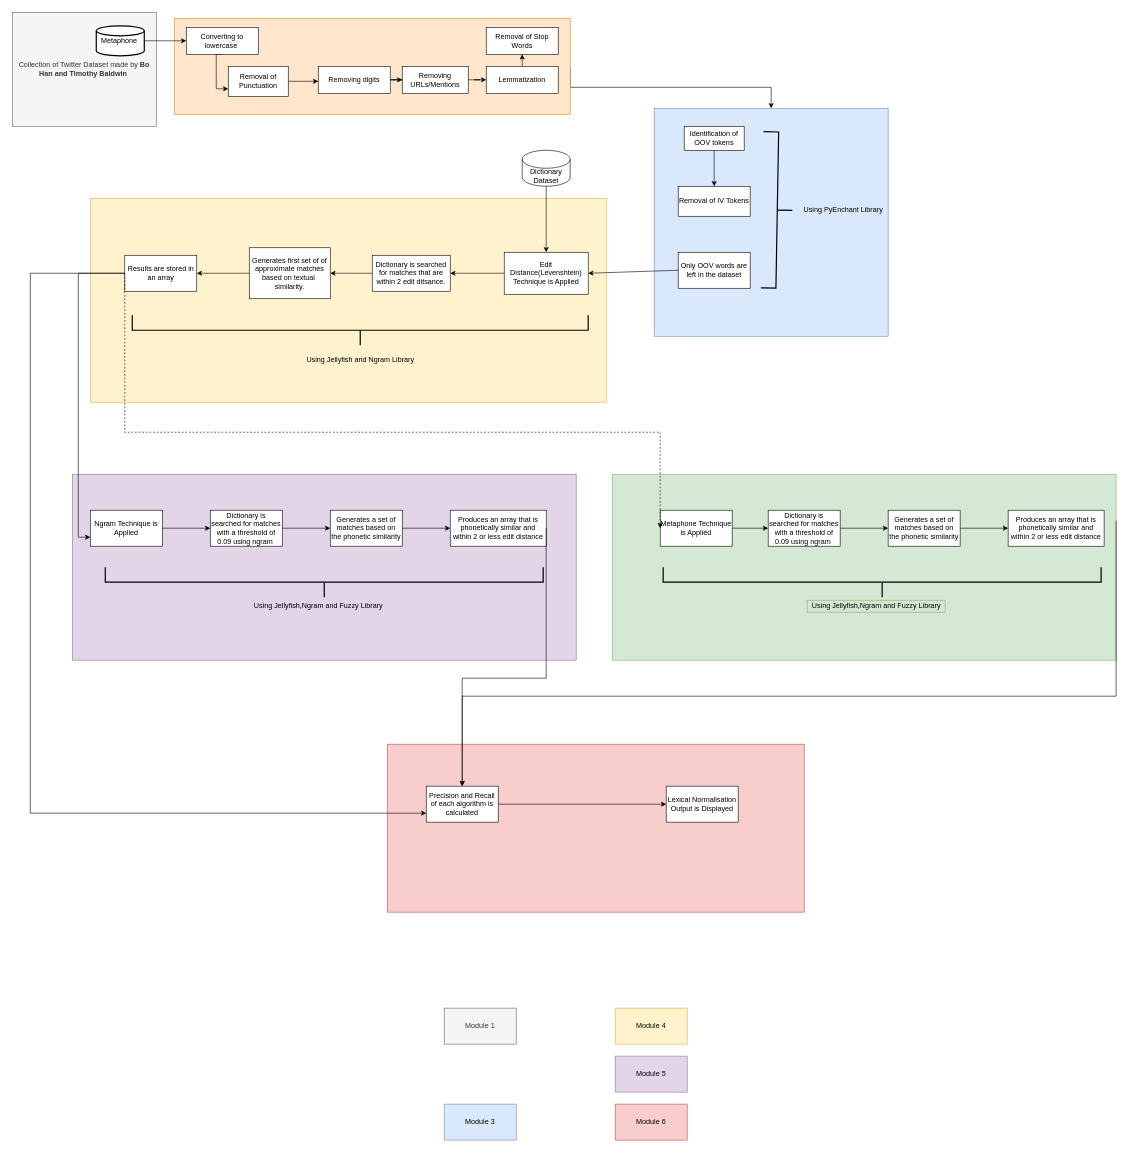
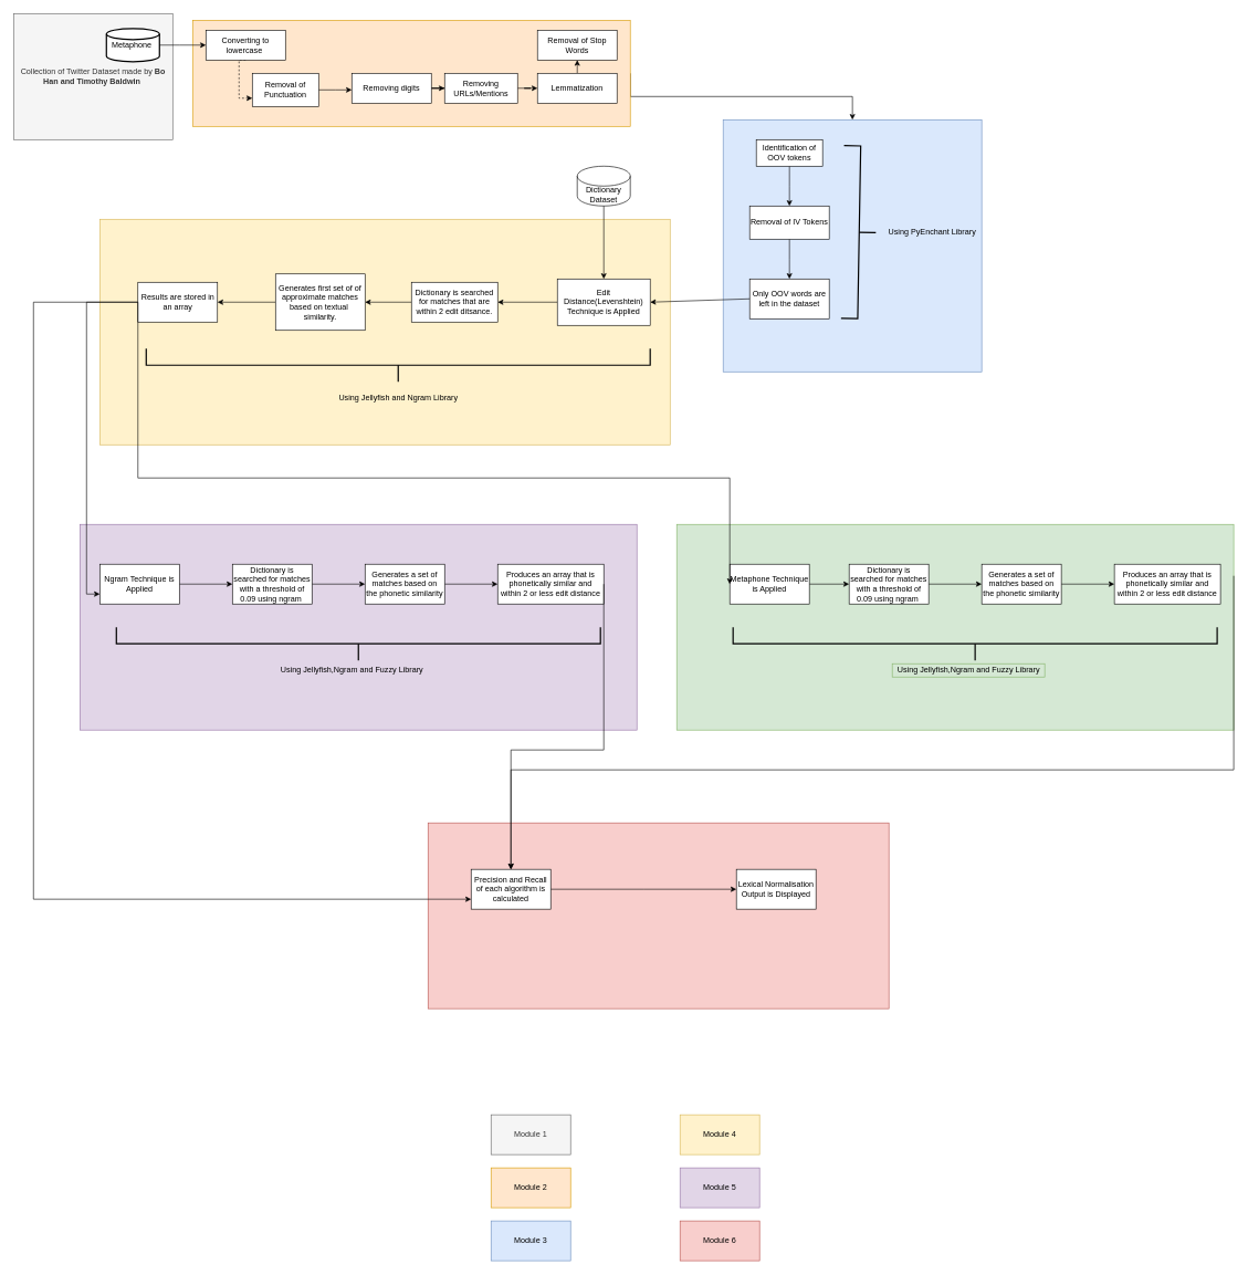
  <mxCell id="0" />
  <mxCell id="1" parent="0" />
  <mxCell id="2" value="Collection of Twitter Dataset made by &lt;b&gt;Bo Han and Timothy Baldwin&amp;nbsp;&lt;/b&gt;" style="rounded=0;whiteSpace=wrap;html=1;strokeColor=#666666;strokeWidth=1;fillColor=#f5f5f5;fontColor=#333333;" vertex="1" parent="1"><mxGeometry x="20" y="20" width="240" height="190" as="geometry" /></mxCell>
  <mxCell id="3" value="Metaphone&amp;nbsp;" style="strokeWidth=2;html=1;shape=mxgraph.flowchart.database;whiteSpace=wrap;" parent="1" vertex="1"><mxGeometry x="160" y="42.5" width="80" height="50" as="geometry" /></mxCell>
  <mxCell id="4" style="edgeStyle=elbowEdgeStyle;rounded=0;orthogonalLoop=1;jettySize=auto;html=1;exitX=1;exitY=0.5;exitDx=0;exitDy=0;entryX=0.5;entryY=0;entryDx=0;entryDy=0;elbow=vertical;" edge="1" parent="1" source="5" target="18"><mxGeometry relative="1" as="geometry" /></mxCell>
  <mxCell id="5" value="" style="rounded=0;whiteSpace=wrap;html=1;fillColor=#ffe6cc;strokeColor=#d79b00;" parent="1" vertex="1"><mxGeometry x="290" y="30" width="660" height="160" as="geometry" /></mxCell>
  <mxCell id="6" style="edgeStyle=orthogonalEdgeStyle;rounded=0;orthogonalLoop=1;jettySize=auto;html=1;entryX=0;entryY=0.5;entryDx=0;entryDy=0;" parent="1" source="3" target="8" edge="1"><mxGeometry relative="1" as="geometry"><Array as="points"><mxPoint x="270" y="68" /></Array></mxGeometry></mxCell>
- <mxCell id="7" style="edgeStyle=elbowEdgeStyle;rounded=0;orthogonalLoop=1;jettySize=auto;html=1;exitX=0.5;exitY=1;exitDx=0;exitDy=0;entryX=0;entryY=0.75;entryDx=0;entryDy=0;" edge="1" parent="1" source="8" target="17"><mxGeometry relative="1" as="geometry"><Array as="points"><mxPoint x="360" y="110" /></Array></mxGeometry></mxCell>
+ <mxCell id="7" style="edgeStyle=elbowEdgeStyle;rounded=0;orthogonalLoop=1;jettySize=auto;html=1;exitX=0.5;exitY=1;exitDx=0;exitDy=0;entryX=0;entryY=0.75;entryDx=0;entryDy=0;dashed=1;" edge="1" parent="1" source="8" target="17"><mxGeometry relative="1" as="geometry"><Array as="points"><mxPoint x="360" y="110" /></Array></mxGeometry></mxCell>
  <mxCell id="8" value="Converting to lowercase&amp;nbsp;" style="rounded=0;whiteSpace=wrap;html=1;" parent="1" vertex="1"><mxGeometry x="310" y="45" width="120" height="45" as="geometry" /></mxCell>
  <mxCell id="9" style="edgeStyle=orthogonalEdgeStyle;rounded=0;orthogonalLoop=1;jettySize=auto;html=1;" parent="1" source="10" target="12" edge="1"><mxGeometry relative="1" as="geometry" /></mxCell>
  <mxCell id="10" value="Removing digits" style="rounded=0;whiteSpace=wrap;html=1;" parent="1" vertex="1"><mxGeometry x="530" y="110" width="120" height="45" as="geometry" /></mxCell>
  <mxCell id="11" style="edgeStyle=orthogonalEdgeStyle;rounded=0;orthogonalLoop=1;jettySize=auto;html=1;entryX=0;entryY=0.5;entryDx=0;entryDy=0;" parent="1" source="12" target="14" edge="1"><mxGeometry relative="1" as="geometry" /></mxCell>
  <mxCell id="12" value="Removing URLs/Mentions" style="rounded=0;whiteSpace=wrap;html=1;" parent="1" vertex="1"><mxGeometry x="670" y="110" width="110" height="45" as="geometry" /></mxCell>
  <mxCell id="13" style="edgeStyle=orthogonalEdgeStyle;rounded=0;orthogonalLoop=1;jettySize=auto;html=1;" parent="1" source="14" target="15" edge="1"><mxGeometry relative="1" as="geometry"><Array as="points"><mxPoint x="870" y="133" /></Array></mxGeometry></mxCell>
  <mxCell id="14" value="Lemmatization" style="rounded=0;whiteSpace=wrap;html=1;" parent="1" vertex="1"><mxGeometry x="810" y="110" width="120" height="45" as="geometry" /></mxCell>
  <mxCell id="15" value="Removal of Stop Words" style="rounded=0;whiteSpace=wrap;html=1;" parent="1" vertex="1"><mxGeometry x="810" y="45" width="120" height="45" as="geometry" /></mxCell>
  <mxCell id="16" style="edgeStyle=orthogonalEdgeStyle;rounded=0;orthogonalLoop=1;jettySize=auto;html=1;exitX=1;exitY=0.5;exitDx=0;exitDy=0;" edge="1" parent="1" source="17"><mxGeometry relative="1" as="geometry"><mxPoint x="530" y="135" as="targetPoint" /></mxGeometry></mxCell>
  <mxCell id="17" value="Removal of Punctuation" style="rounded=0;whiteSpace=wrap;html=1;" vertex="1" parent="1"><mxGeometry x="380" y="110" width="100" height="50" as="geometry" /></mxCell>
  <mxCell id="18" value="" style="rounded=0;whiteSpace=wrap;html=1;align=right;fillColor=#dae8fc;strokeColor=#6c8ebf;" vertex="1" parent="1"><mxGeometry x="1090" y="180" width="390" height="380" as="geometry" /></mxCell>
  <mxCell id="19" value="" style="edgeStyle=elbowEdgeStyle;rounded=0;orthogonalLoop=1;jettySize=auto;html=1;" edge="1" parent="1" source="20" target="23"><mxGeometry relative="1" as="geometry" /></mxCell>
  <mxCell id="20" value="Identification of OOV tokens" style="rounded=0;whiteSpace=wrap;html=1;" vertex="1" parent="1"><mxGeometry x="1140" y="210" width="100" height="40" as="geometry" /></mxCell>
  <mxCell id="21" style="edgeStyle=elbowEdgeStyle;rounded=0;orthogonalLoop=1;jettySize=auto;html=1;exitX=1;exitY=1;exitDx=0;exitDy=0;" edge="1" parent="1" source="18" target="18"><mxGeometry relative="1" as="geometry" /></mxCell>
+ <mxCell id="22" value="" style="edgeStyle=elbowEdgeStyle;rounded=0;orthogonalLoop=1;jettySize=auto;html=1;" edge="1" parent="1" source="23" target="24"><mxGeometry relative="1" as="geometry" /></mxCell>
  <mxCell id="23" value="Removal of IV Tokens" style="whiteSpace=wrap;html=1;rounded=0;" vertex="1" parent="1"><mxGeometry x="1130" y="310" width="120" height="50" as="geometry" /></mxCell>
  <mxCell id="24" value="Only OOV words are left in the dataset" style="whiteSpace=wrap;html=1;rounded=0;" vertex="1" parent="1"><mxGeometry x="1130" y="420" width="120" height="60" as="geometry" /></mxCell>
  <mxCell id="25" value="" style="strokeWidth=2;html=1;shape=mxgraph.flowchart.annotation_2;align=left;labelPosition=right;pointerEvents=1;rotation=-179;" vertex="1" parent="1"><mxGeometry x="1270.09" y="219.48" width="50.24" height="260.26" as="geometry" /></mxCell>
  <mxCell id="26" value="Using PyEnchant Library" style="text;html=1;align=center;verticalAlign=middle;resizable=0;points=[];autosize=1;strokeColor=none;fillColor=none;" vertex="1" parent="1"><mxGeometry x="1330" y="340" width="150" height="20" as="geometry" /></mxCell>
  <mxCell id="27" value="" style="rounded=0;whiteSpace=wrap;html=1;fillColor=#fff2cc;strokeColor=#d6b656;" vertex="1" parent="1"><mxGeometry x="150" y="330" width="860.09" height="340" as="geometry" /></mxCell>
  <mxCell id="28" style="edgeStyle=none;rounded=0;orthogonalLoop=1;jettySize=auto;html=1;exitX=0.5;exitY=1;exitDx=0;exitDy=0;exitPerimeter=0;elbow=vertical;" edge="1" parent="1" target="31"><mxGeometry relative="1" as="geometry"><mxPoint x="910" y="280" as="sourcePoint" /></mxGeometry></mxCell>
  <mxCell id="29" value="Dictionary Dataset" style="shape=cylinder3;whiteSpace=wrap;html=1;boundedLbl=1;backgroundOutline=1;size=15;" vertex="1" parent="1"><mxGeometry x="870" y="250" width="80" height="60" as="geometry" /></mxCell>
  <mxCell id="30" value="" style="edgeStyle=none;rounded=0;orthogonalLoop=1;jettySize=auto;html=1;elbow=vertical;" edge="1" parent="1" source="31" target="33"><mxGeometry relative="1" as="geometry" /></mxCell>
  <mxCell id="31" value="Edit Distance(Levenshtein) Technique is Applied" style="rounded=0;whiteSpace=wrap;html=1;" vertex="1" parent="1"><mxGeometry x="840" y="420" width="140" height="70" as="geometry" /></mxCell>
  <mxCell id="32" value="" style="edgeStyle=none;rounded=0;orthogonalLoop=1;jettySize=auto;html=1;elbow=vertical;" edge="1" parent="1" source="33" target="35"><mxGeometry relative="1" as="geometry" /></mxCell>
  <mxCell id="33" value="Dictionary is searched for matches that are within 2 edit ditsance." style="whiteSpace=wrap;html=1;rounded=0;" vertex="1" parent="1"><mxGeometry x="620" y="425" width="130" height="60" as="geometry" /></mxCell>
  <mxCell id="34" value="" style="edgeStyle=none;rounded=0;orthogonalLoop=1;jettySize=auto;html=1;elbow=vertical;" edge="1" parent="1" source="35" target="36"><mxGeometry relative="1" as="geometry" /></mxCell>
  <mxCell id="35" value="Generates first set of of approximate matches based on textual&amp;nbsp; similarity." style="whiteSpace=wrap;html=1;rounded=0;" vertex="1" parent="1"><mxGeometry x="415" y="412.5" width="135" height="85" as="geometry" /></mxCell>
  <mxCell id="36" value="Results are stored in an array" style="rounded=0;whiteSpace=wrap;html=1;" vertex="1" parent="1"><mxGeometry x="207.5" y="425" width="120" height="60" as="geometry" /></mxCell>
  <mxCell id="37" value="" style="strokeWidth=2;html=1;shape=mxgraph.flowchart.annotation_2;align=left;labelPosition=right;pointerEvents=1;rotation=-90;" vertex="1" parent="1"><mxGeometry x="575" y="170" width="50" height="760" as="geometry" /></mxCell>
  <mxCell id="38" value="Using Jellyfish and Ngram Library" style="text;html=1;align=center;verticalAlign=middle;resizable=0;points=[];autosize=1;strokeColor=none;fillColor=none;" vertex="1" parent="1"><mxGeometry x="505" y="590" width="190" height="20" as="geometry" /></mxCell>
  <mxCell id="39" style="edgeStyle=none;rounded=0;orthogonalLoop=1;jettySize=auto;html=1;exitX=0;exitY=0.5;exitDx=0;exitDy=0;entryX=1;entryY=0.5;entryDx=0;entryDy=0;elbow=vertical;" edge="1" parent="1" source="24" target="31"><mxGeometry relative="1" as="geometry" /></mxCell>
  <mxCell id="40" value="" style="rounded=0;whiteSpace=wrap;html=1;strokeWidth=1;fillColor=#e1d5e7;strokeColor=#9673a6;" vertex="1" parent="1"><mxGeometry x="120" y="790" width="840" height="310" as="geometry" /></mxCell>
  <mxCell id="41" value="" style="edgeStyle=orthogonalEdgeStyle;rounded=0;orthogonalLoop=1;jettySize=auto;html=1;elbow=vertical;" edge="1" parent="1" source="42" target="45"><mxGeometry relative="1" as="geometry" /></mxCell>
  <mxCell id="42" value="Ngram Technique is Applied" style="rounded=0;whiteSpace=wrap;html=1;strokeWidth=1;" vertex="1" parent="1"><mxGeometry x="150" y="850" width="120" height="60" as="geometry" /></mxCell>
  <mxCell id="43" style="edgeStyle=orthogonalEdgeStyle;rounded=0;orthogonalLoop=1;jettySize=auto;html=1;exitX=0;exitY=0.5;exitDx=0;exitDy=0;entryX=0;entryY=0.75;entryDx=0;entryDy=0;elbow=vertical;" edge="1" parent="1" source="36" target="42"><mxGeometry relative="1" as="geometry" /></mxCell>
  <mxCell id="44" value="" style="edgeStyle=orthogonalEdgeStyle;rounded=0;orthogonalLoop=1;jettySize=auto;html=1;elbow=vertical;" edge="1" parent="1" source="45" target="47"><mxGeometry relative="1" as="geometry" /></mxCell>
  <mxCell id="45" value="Dictionary is searched for matches with a threshold of 0.09 using ngram&amp;nbsp;" style="rounded=0;whiteSpace=wrap;html=1;strokeWidth=1;" vertex="1" parent="1"><mxGeometry x="350" y="850" width="120" height="60" as="geometry" /></mxCell>
  <mxCell id="46" value="" style="edgeStyle=orthogonalEdgeStyle;rounded=0;orthogonalLoop=1;jettySize=auto;html=1;elbow=vertical;" edge="1" parent="1" source="47" target="48"><mxGeometry relative="1" as="geometry" /></mxCell>
  <mxCell id="47" value="Generates a set of matches based on the phonetic similarity" style="whiteSpace=wrap;html=1;rounded=0;strokeWidth=1;" vertex="1" parent="1"><mxGeometry x="550" y="850" width="120" height="60" as="geometry" /></mxCell>
  <mxCell id="48" value="Produces an array that is phonetically similar and within 2 or less edit distance" style="whiteSpace=wrap;html=1;rounded=0;strokeWidth=1;" vertex="1" parent="1"><mxGeometry x="750" y="850" width="160" height="60" as="geometry" /></mxCell>
  <mxCell id="49" value="" style="strokeWidth=2;html=1;shape=mxgraph.flowchart.annotation_2;align=left;labelPosition=right;pointerEvents=1;rotation=-90;" vertex="1" parent="1"><mxGeometry x="515" y="605" width="50" height="730" as="geometry" /></mxCell>
  <mxCell id="50" value="Using Jellyfish,Ngram and Fuzzy Library" style="text;html=1;align=center;verticalAlign=middle;resizable=0;points=[];autosize=1;strokeColor=none;fillColor=none;" vertex="1" parent="1"><mxGeometry x="415" y="1000" width="230" height="20" as="geometry" /></mxCell>
  <mxCell id="51" value="" style="rounded=0;whiteSpace=wrap;html=1;strokeWidth=1;fillColor=#d5e8d4;strokeColor=#82b366;" vertex="1" parent="1"><mxGeometry x="1020" y="790" width="840" height="310" as="geometry" /></mxCell>
  <mxCell id="52" value="" style="edgeStyle=orthogonalEdgeStyle;rounded=0;orthogonalLoop=1;jettySize=auto;html=1;elbow=vertical;fillColor=#d5e8d4;strokeColor=#000000;" edge="1" parent="1" source="53" target="55"><mxGeometry relative="1" as="geometry" /></mxCell>
  <mxCell id="53" value="Metaphone Technique is Applied" style="rounded=0;whiteSpace=wrap;html=1;strokeWidth=1;" vertex="1" parent="1"><mxGeometry x="1100" y="850" width="120" height="60" as="geometry" /></mxCell>
  <mxCell id="54" value="" style="edgeStyle=orthogonalEdgeStyle;rounded=0;orthogonalLoop=1;jettySize=auto;html=1;elbow=vertical;fillColor=#d5e8d4;strokeColor=#000000;" edge="1" parent="1" source="55" target="57"><mxGeometry relative="1" as="geometry" /></mxCell>
  <mxCell id="55" value="Dictionary is searched for matches with a threshold of 0.09 using ngram&amp;nbsp;" style="rounded=0;whiteSpace=wrap;html=1;strokeWidth=1;" vertex="1" parent="1"><mxGeometry x="1280" y="850" width="120" height="60" as="geometry" /></mxCell>
  <mxCell id="56" value="" style="edgeStyle=orthogonalEdgeStyle;rounded=0;orthogonalLoop=1;jettySize=auto;html=1;elbow=vertical;fillColor=#d5e8d4;strokeColor=#000000;" edge="1" parent="1" source="57" target="58"><mxGeometry relative="1" as="geometry" /></mxCell>
  <mxCell id="57" value="Generates a set of matches based on the phonetic similarity" style="whiteSpace=wrap;html=1;rounded=0;strokeWidth=1;" vertex="1" parent="1"><mxGeometry x="1480" y="850" width="120" height="60" as="geometry" /></mxCell>
  <mxCell id="58" value="Produces an array that is phonetically similar and within 2 or less edit distance" style="whiteSpace=wrap;html=1;rounded=0;strokeWidth=1;" vertex="1" parent="1"><mxGeometry x="1680" y="850" width="160" height="60" as="geometry" /></mxCell>
  <mxCell id="59" value="" style="strokeWidth=2;html=1;shape=mxgraph.flowchart.annotation_2;align=left;labelPosition=right;pointerEvents=1;rotation=-90;fillColor=#d5e8d4;strokeColor=#000000;" vertex="1" parent="1"><mxGeometry x="1445" y="605" width="50" height="730" as="geometry" /></mxCell>
  <mxCell id="60" value="Using Jellyfish,Ngram and Fuzzy Library" style="text;html=1;align=center;verticalAlign=middle;resizable=0;points=[];autosize=1;strokeColor=#82b366;fillColor=#d5e8d4;" vertex="1" parent="1"><mxGeometry x="1345" y="1000" width="230" height="20" as="geometry" /></mxCell>
- <mxCell id="61" style="edgeStyle=elbowEdgeStyle;rounded=0;orthogonalLoop=1;jettySize=auto;html=1;exitX=0;exitY=0.5;exitDx=0;exitDy=0;entryX=0;entryY=0.5;entryDx=0;entryDy=0;elbow=vertical;dashed=1;" edge="1" parent="1" source="36" target="53"><mxGeometry relative="1" as="geometry"><mxPoint x="990" y="880" as="targetPoint" /><Array as="points"><mxPoint x="960" y="720" /></Array></mxGeometry></mxCell>
+ <mxCell id="61" style="edgeStyle=elbowEdgeStyle;rounded=0;orthogonalLoop=1;jettySize=auto;html=1;exitX=0;exitY=0.5;exitDx=0;exitDy=0;entryX=0;entryY=0.5;entryDx=0;entryDy=0;elbow=vertical;" edge="1" parent="1" source="36" target="53"><mxGeometry relative="1" as="geometry"><mxPoint x="990" y="880" as="targetPoint" /><Array as="points"><mxPoint x="960" y="720" /></Array></mxGeometry></mxCell>
  <mxCell id="62" value="" style="rounded=0;whiteSpace=wrap;html=1;strokeColor=#b85450;strokeWidth=1;fillColor=#f8cecc;" vertex="1" parent="1"><mxGeometry x="645" y="1240" width="695" height="280" as="geometry" /></mxCell>
  <mxCell id="63" style="edgeStyle=elbowEdgeStyle;rounded=0;orthogonalLoop=1;jettySize=auto;elbow=vertical;html=1;exitX=1;exitY=0.5;exitDx=0;exitDy=0;strokeColor=#000000;" edge="1" parent="1" source="64" target="65"><mxGeometry relative="1" as="geometry" /></mxCell>
  <mxCell id="64" value="Precision and Recall of each algorithm is calculated" style="rounded=0;whiteSpace=wrap;html=1;strokeColor=#000000;strokeWidth=1;" vertex="1" parent="1"><mxGeometry x="710" y="1310" width="120" height="60" as="geometry" /></mxCell>
  <mxCell id="65" value="Lexical Normalisation Output is Displayed" style="rounded=0;whiteSpace=wrap;html=1;strokeColor=#000000;strokeWidth=1;" vertex="1" parent="1"><mxGeometry x="1110" y="1310" width="120" height="60" as="geometry" /></mxCell>
  <mxCell id="66" style="edgeStyle=elbowEdgeStyle;rounded=0;orthogonalLoop=1;jettySize=auto;elbow=vertical;html=1;exitX=1;exitY=0.25;exitDx=0;exitDy=0;entryX=0.5;entryY=0;entryDx=0;entryDy=0;strokeColor=#000000;" edge="1" parent="1" source="51" target="64"><mxGeometry relative="1" as="geometry"><Array as="points"><mxPoint x="1020" y="1160" /></Array></mxGeometry></mxCell>
  <mxCell id="67" style="edgeStyle=elbowEdgeStyle;rounded=0;orthogonalLoop=1;jettySize=auto;elbow=vertical;html=1;exitX=1;exitY=0.5;exitDx=0;exitDy=0;strokeColor=#000000;" edge="1" parent="1" source="48"><mxGeometry relative="1" as="geometry"><mxPoint x="770" y="1310" as="targetPoint" /><Array as="points"><mxPoint x="890" y="1130" /><mxPoint x="860" y="1130" /></Array></mxGeometry></mxCell>
  <mxCell id="68" style="edgeStyle=orthogonalEdgeStyle;rounded=0;orthogonalLoop=1;jettySize=auto;elbow=vertical;html=1;exitX=0;exitY=0.5;exitDx=0;exitDy=0;entryX=0;entryY=0.75;entryDx=0;entryDy=0;strokeColor=#000000;" edge="1" parent="1" source="36" target="64"><mxGeometry relative="1" as="geometry"><Array as="points"><mxPoint x="50" y="455" /><mxPoint x="50" y="1355" /></Array></mxGeometry></mxCell>
  <mxCell id="69" value="Module 1" style="rounded=0;whiteSpace=wrap;html=1;strokeColor=#666666;strokeWidth=1;fillColor=#f5f5f5;fontColor=#333333;" vertex="1" parent="1"><mxGeometry x="740" y="1680" width="120" height="60" as="geometry" /></mxCell>
  <mxCell id="70" value="Module 3" style="rounded=0;whiteSpace=wrap;html=1;strokeColor=#6c8ebf;strokeWidth=1;fillColor=#dae8fc;" vertex="1" parent="1"><mxGeometry x="740" y="1840" width="120" height="60" as="geometry" /></mxCell>
+ <mxCell id="71" value="Module 2" style="rounded=0;whiteSpace=wrap;html=1;strokeColor=#d79b00;strokeWidth=1;fillColor=#ffe6cc;" vertex="1" parent="1"><mxGeometry x="740" y="1760" width="120" height="60" as="geometry" /></mxCell>
  <mxCell id="72" value="Module 4" style="rounded=0;whiteSpace=wrap;html=1;strokeColor=#d6b656;strokeWidth=1;fillColor=#fff2cc;" vertex="1" parent="1"><mxGeometry x="1025" y="1680" width="120" height="60" as="geometry" /></mxCell>
  <mxCell id="73" value="Module 5" style="rounded=0;whiteSpace=wrap;html=1;strokeColor=#9673a6;strokeWidth=1;fillColor=#e1d5e7;" vertex="1" parent="1"><mxGeometry x="1025" y="1760" width="120" height="60" as="geometry" /></mxCell>
  <mxCell id="74" value="Module 6" style="rounded=0;whiteSpace=wrap;html=1;strokeColor=#b85450;strokeWidth=1;fillColor=#f8cecc;" vertex="1" parent="1"><mxGeometry x="1025" y="1840" width="120" height="60" as="geometry" /></mxCell>
